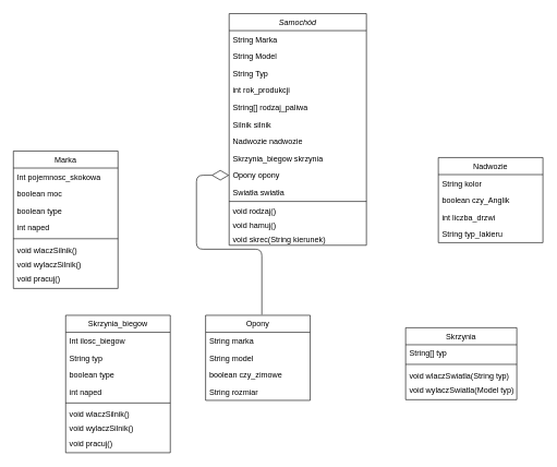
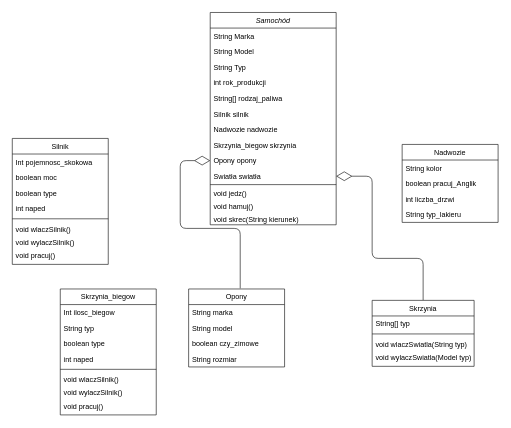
  <mxCell id="0" />
  <mxCell id="1" parent="0" />
  <mxCell id="2" value="Samochód" style="swimlane;fontStyle=2;align=center;verticalAlign=top;childLayout=stackLayout;horizontal=1;startSize=26;horizontalStack=0;resizeParent=1;resizeLast=0;collapsible=1;marginBottom=0;rounded=0;shadow=0;strokeWidth=1;" parent="1" vertex="1"><mxGeometry x="350" y="20" width="210" height="354" as="geometry"><mxRectangle x="290" y="110" width="160" height="26" as="alternateBounds" /></mxGeometry></mxCell>
  <mxCell id="3" value="String Marka" style="text;align=left;verticalAlign=top;spacingLeft=4;spacingRight=4;overflow=hidden;rotatable=0;points=[[0,0.5],[1,0.5]];portConstraint=eastwest;" parent="2" vertex="1"><mxGeometry y="26" width="210" height="26" as="geometry" /></mxCell>
  <mxCell id="4" value="String Model" style="text;align=left;verticalAlign=top;spacingLeft=4;spacingRight=4;overflow=hidden;rotatable=0;points=[[0,0.5],[1,0.5]];portConstraint=eastwest;rounded=0;shadow=0;html=0;" parent="2" vertex="1"><mxGeometry y="52" width="210" height="26" as="geometry" /></mxCell>
  <mxCell id="5" value="String Typ" style="text;align=left;verticalAlign=top;spacingLeft=4;spacingRight=4;overflow=hidden;rotatable=0;points=[[0,0.5],[1,0.5]];portConstraint=eastwest;rounded=0;shadow=0;html=0;" vertex="1" parent="2"><mxGeometry y="78" width="210" height="26" as="geometry" /></mxCell>
  <mxCell id="6" value="int rok_produkcji" style="text;align=left;verticalAlign=top;spacingLeft=4;spacingRight=4;overflow=hidden;rotatable=0;points=[[0,0.5],[1,0.5]];portConstraint=eastwest;rounded=0;shadow=0;html=0;" parent="2" vertex="1"><mxGeometry y="104" width="210" height="26" as="geometry" /></mxCell>
  <mxCell id="7" value="String[] rodzaj_paliwa" style="text;align=left;verticalAlign=top;spacingLeft=4;spacingRight=4;overflow=hidden;rotatable=0;points=[[0,0.5],[1,0.5]];portConstraint=eastwest;rounded=0;shadow=0;html=0;" vertex="1" parent="2"><mxGeometry y="130" width="210" height="26" as="geometry" /></mxCell>
  <mxCell id="8" value="Silnik silnik" style="text;align=left;verticalAlign=top;spacingLeft=4;spacingRight=4;overflow=hidden;rotatable=0;points=[[0,0.5],[1,0.5]];portConstraint=eastwest;rounded=0;shadow=0;html=0;" vertex="1" parent="2"><mxGeometry y="156" width="210" height="26" as="geometry" /></mxCell>
  <mxCell id="9" value="Nadwozie nadwozie" style="text;align=left;verticalAlign=top;spacingLeft=4;spacingRight=4;overflow=hidden;rotatable=0;points=[[0,0.5],[1,0.5]];portConstraint=eastwest;rounded=0;shadow=0;html=0;" vertex="1" parent="2"><mxGeometry y="182" width="210" height="26" as="geometry" /></mxCell>
  <mxCell id="10" value="Skrzynia_biegow skrzynia" style="text;align=left;verticalAlign=top;spacingLeft=4;spacingRight=4;overflow=hidden;rotatable=0;points=[[0,0.5],[1,0.5]];portConstraint=eastwest;rounded=0;shadow=0;html=0;" vertex="1" parent="2"><mxGeometry y="208" width="210" height="26" as="geometry" /></mxCell>
  <mxCell id="11" value="Opony opony" style="text;align=left;verticalAlign=top;spacingLeft=4;spacingRight=4;overflow=hidden;rotatable=0;points=[[0,0.5],[1,0.5]];portConstraint=eastwest;rounded=0;shadow=0;html=0;" vertex="1" parent="2"><mxGeometry y="234" width="210" height="26" as="geometry" /></mxCell>
  <mxCell id="12" value="Swiatła swiatła" style="text;align=left;verticalAlign=top;spacingLeft=4;spacingRight=4;overflow=hidden;rotatable=0;points=[[0,0.5],[1,0.5]];portConstraint=eastwest;rounded=0;shadow=0;html=0;" vertex="1" parent="2"><mxGeometry y="260" width="210" height="26" as="geometry" /></mxCell>
  <mxCell id="13" value="" style="line;html=1;strokeWidth=1;align=left;verticalAlign=middle;spacingTop=-1;spacingLeft=3;spacingRight=3;rotatable=0;labelPosition=right;points=[];portConstraint=eastwest;" parent="2" vertex="1"><mxGeometry y="286" width="210" height="2" as="geometry" /></mxCell>
- <mxCell id="14" value="void rodzaj()" style="text;align=left;verticalAlign=top;spacingLeft=4;spacingRight=4;overflow=hidden;rotatable=0;points=[[0,0.5],[1,0.5]];portConstraint=eastwest;fontStyle=0;" vertex="1" parent="2"><mxGeometry y="288" width="210" height="22" as="geometry" /></mxCell>
+ <mxCell id="14" value="void jedz()" style="text;align=left;verticalAlign=top;spacingLeft=4;spacingRight=4;overflow=hidden;rotatable=0;points=[[0,0.5],[1,0.5]];portConstraint=eastwest;fontStyle=0;" vertex="1" parent="2"><mxGeometry y="288" width="210" height="22" as="geometry" /></mxCell>
  <mxCell id="15" value="void hamuj()" style="text;align=left;verticalAlign=top;spacingLeft=4;spacingRight=4;overflow=hidden;rotatable=0;points=[[0,0.5],[1,0.5]];portConstraint=eastwest;fontStyle=0;" vertex="1" parent="2"><mxGeometry y="310" width="210" height="22" as="geometry" /></mxCell>
  <mxCell id="16" value="void skrec(String kierunek)" style="text;align=left;verticalAlign=top;spacingLeft=4;spacingRight=4;overflow=hidden;rotatable=0;points=[[0,0.5],[1,0.5]];portConstraint=eastwest;fontStyle=0;" vertex="1" parent="2"><mxGeometry y="332" width="210" height="22" as="geometry" /></mxCell>
- <mxCell id="17" value="Marka" style="swimlane;fontStyle=0;align=center;verticalAlign=top;childLayout=stackLayout;horizontal=1;startSize=26;horizontalStack=0;resizeParent=1;resizeLast=0;collapsible=1;marginBottom=0;rounded=0;shadow=0;strokeWidth=1;" parent="1" vertex="1"><mxGeometry x="20" y="230" width="160" height="210" as="geometry"><mxRectangle x="130" y="380" width="160" height="26" as="alternateBounds" /></mxGeometry></mxCell>
+ <mxCell id="17" value="Silnik" style="swimlane;fontStyle=0;align=center;verticalAlign=top;childLayout=stackLayout;horizontal=1;startSize=26;horizontalStack=0;resizeParent=1;resizeLast=0;collapsible=1;marginBottom=0;rounded=0;shadow=0;strokeWidth=1;" parent="1" vertex="1"><mxGeometry x="20" y="230" width="160" height="210" as="geometry"><mxRectangle x="130" y="380" width="160" height="26" as="alternateBounds" /></mxGeometry></mxCell>
  <mxCell id="18" value="Int pojemnosc_skokowa" style="text;align=left;verticalAlign=top;spacingLeft=4;spacingRight=4;overflow=hidden;rotatable=0;points=[[0,0.5],[1,0.5]];portConstraint=eastwest;" parent="17" vertex="1"><mxGeometry y="26" width="160" height="26" as="geometry" /></mxCell>
  <mxCell id="19" value="boolean moc" style="text;align=left;verticalAlign=top;spacingLeft=4;spacingRight=4;overflow=hidden;rotatable=0;points=[[0,0.5],[1,0.5]];portConstraint=eastwest;rounded=0;shadow=0;html=0;" parent="17" vertex="1"><mxGeometry y="52" width="160" height="26" as="geometry" /></mxCell>
  <mxCell id="20" value="boolean type" style="text;align=left;verticalAlign=top;spacingLeft=4;spacingRight=4;overflow=hidden;rotatable=0;points=[[0,0.5],[1,0.5]];portConstraint=eastwest;rounded=0;shadow=0;html=0;" vertex="1" parent="17"><mxGeometry y="78" width="160" height="26" as="geometry" /></mxCell>
  <mxCell id="21" value="int naped" style="text;align=left;verticalAlign=top;spacingLeft=4;spacingRight=4;overflow=hidden;rotatable=0;points=[[0,0.5],[1,0.5]];portConstraint=eastwest;rounded=0;shadow=0;html=0;" vertex="1" parent="17"><mxGeometry y="104" width="160" height="26" as="geometry" /></mxCell>
  <mxCell id="22" value="" style="line;html=1;strokeWidth=1;align=left;verticalAlign=middle;spacingTop=-1;spacingLeft=3;spacingRight=3;rotatable=0;labelPosition=right;points=[];portConstraint=eastwest;" parent="17" vertex="1"><mxGeometry y="130" width="160" height="8" as="geometry" /></mxCell>
  <mxCell id="23" value="void wlaczSilnik()" style="text;align=left;verticalAlign=top;spacingLeft=4;spacingRight=4;overflow=hidden;rotatable=0;points=[[0,0.5],[1,0.5]];portConstraint=eastwest;fontStyle=0;" parent="17" vertex="1"><mxGeometry y="138" width="160" height="22" as="geometry" /></mxCell>
  <mxCell id="24" value="void wylaczSilnik()" style="text;align=left;verticalAlign=top;spacingLeft=4;spacingRight=4;overflow=hidden;rotatable=0;points=[[0,0.5],[1,0.5]];portConstraint=eastwest;fontStyle=0" vertex="1" parent="17"><mxGeometry y="160" width="160" height="22" as="geometry" /></mxCell>
  <mxCell id="25" value="void pracuj()" style="text;align=left;verticalAlign=top;spacingLeft=4;spacingRight=4;overflow=hidden;rotatable=0;points=[[0,0.5],[1,0.5]];portConstraint=eastwest;fontStyle=0" vertex="1" parent="17"><mxGeometry y="182" width="160" height="22" as="geometry" /></mxCell>
  <mxCell id="26" value="Skrzynia_biegow" style="swimlane;fontStyle=0;align=center;verticalAlign=top;childLayout=stackLayout;horizontal=1;startSize=26;horizontalStack=0;resizeParent=1;resizeLast=0;collapsible=1;marginBottom=0;rounded=0;shadow=0;strokeWidth=1;" vertex="1" parent="1"><mxGeometry x="100" y="481" width="160" height="210" as="geometry"><mxRectangle x="130" y="380" width="160" height="26" as="alternateBounds" /></mxGeometry></mxCell>
  <mxCell id="27" value="Int ilosc_biegow" style="text;align=left;verticalAlign=top;spacingLeft=4;spacingRight=4;overflow=hidden;rotatable=0;points=[[0,0.5],[1,0.5]];portConstraint=eastwest;" vertex="1" parent="26"><mxGeometry y="26" width="160" height="26" as="geometry" /></mxCell>
  <mxCell id="28" value="String typ" style="text;align=left;verticalAlign=top;spacingLeft=4;spacingRight=4;overflow=hidden;rotatable=0;points=[[0,0.5],[1,0.5]];portConstraint=eastwest;rounded=0;shadow=0;html=0;" vertex="1" parent="26"><mxGeometry y="52" width="160" height="26" as="geometry" /></mxCell>
  <mxCell id="29" value="boolean type" style="text;align=left;verticalAlign=top;spacingLeft=4;spacingRight=4;overflow=hidden;rotatable=0;points=[[0,0.5],[1,0.5]];portConstraint=eastwest;rounded=0;shadow=0;html=0;" vertex="1" parent="26"><mxGeometry y="78" width="160" height="26" as="geometry" /></mxCell>
  <mxCell id="30" value="int naped" style="text;align=left;verticalAlign=top;spacingLeft=4;spacingRight=4;overflow=hidden;rotatable=0;points=[[0,0.5],[1,0.5]];portConstraint=eastwest;rounded=0;shadow=0;html=0;" vertex="1" parent="26"><mxGeometry y="104" width="160" height="26" as="geometry" /></mxCell>
  <mxCell id="31" value="" style="line;html=1;strokeWidth=1;align=left;verticalAlign=middle;spacingTop=-1;spacingLeft=3;spacingRight=3;rotatable=0;labelPosition=right;points=[];portConstraint=eastwest;" vertex="1" parent="26"><mxGeometry y="130" width="160" height="8" as="geometry" /></mxCell>
  <mxCell id="32" value="void wlaczSilnik()" style="text;align=left;verticalAlign=top;spacingLeft=4;spacingRight=4;overflow=hidden;rotatable=0;points=[[0,0.5],[1,0.5]];portConstraint=eastwest;fontStyle=0;" vertex="1" parent="26"><mxGeometry y="138" width="160" height="22" as="geometry" /></mxCell>
  <mxCell id="33" value="void wylaczSilnik()" style="text;align=left;verticalAlign=top;spacingLeft=4;spacingRight=4;overflow=hidden;rotatable=0;points=[[0,0.5],[1,0.5]];portConstraint=eastwest;fontStyle=0" vertex="1" parent="26"><mxGeometry y="160" width="160" height="22" as="geometry" /></mxCell>
  <mxCell id="34" value="void pracuj()" style="text;align=left;verticalAlign=top;spacingLeft=4;spacingRight=4;overflow=hidden;rotatable=0;points=[[0,0.5],[1,0.5]];portConstraint=eastwest;fontStyle=0" vertex="1" parent="26"><mxGeometry y="182" width="160" height="22" as="geometry" /></mxCell>
  <mxCell id="35" value="Opony" style="swimlane;fontStyle=0;align=center;verticalAlign=top;childLayout=stackLayout;horizontal=1;startSize=26;horizontalStack=0;resizeParent=1;resizeLast=0;collapsible=1;marginBottom=0;rounded=0;shadow=0;strokeWidth=1;" vertex="1" parent="1"><mxGeometry x="314" y="481" width="160" height="130" as="geometry"><mxRectangle x="130" y="380" width="160" height="26" as="alternateBounds" /></mxGeometry></mxCell>
  <mxCell id="36" value="String marka" style="text;align=left;verticalAlign=top;spacingLeft=4;spacingRight=4;overflow=hidden;rotatable=0;points=[[0,0.5],[1,0.5]];portConstraint=eastwest;" vertex="1" parent="35"><mxGeometry y="26" width="160" height="26" as="geometry" /></mxCell>
  <mxCell id="37" value="String model" style="text;align=left;verticalAlign=top;spacingLeft=4;spacingRight=4;overflow=hidden;rotatable=0;points=[[0,0.5],[1,0.5]];portConstraint=eastwest;rounded=0;shadow=0;html=0;" vertex="1" parent="35"><mxGeometry y="52" width="160" height="26" as="geometry" /></mxCell>
  <mxCell id="38" value="boolean czy_zimowe" style="text;align=left;verticalAlign=top;spacingLeft=4;spacingRight=4;overflow=hidden;rotatable=0;points=[[0,0.5],[1,0.5]];portConstraint=eastwest;rounded=0;shadow=0;html=0;" vertex="1" parent="35"><mxGeometry y="78" width="160" height="26" as="geometry" /></mxCell>
  <mxCell id="39" value="String rozmiar" style="text;align=left;verticalAlign=top;spacingLeft=4;spacingRight=4;overflow=hidden;rotatable=0;points=[[0,0.5],[1,0.5]];portConstraint=eastwest;rounded=0;shadow=0;html=0;" vertex="1" parent="35"><mxGeometry y="104" width="160" height="26" as="geometry" /></mxCell>
  <mxCell id="40" value="" style="endArrow=diamondThin;endFill=0;endSize=24;html=1;entryX=0;entryY=0.5;entryDx=0;entryDy=0;" edge="1" parent="1" target="11"><mxGeometry width="160" relative="1" as="geometry"><mxPoint x="400" y="480" as="sourcePoint" /><mxPoint x="360" y="251" as="targetPoint" /><Array as="points"><mxPoint x="400" y="380" /><mxPoint x="300" y="380" /><mxPoint x="300" y="267" /></Array></mxGeometry></mxCell>
  <mxCell id="41" value="Nadwozie" style="swimlane;fontStyle=0;align=center;verticalAlign=top;childLayout=stackLayout;horizontal=1;startSize=26;horizontalStack=0;resizeParent=1;resizeLast=0;collapsible=1;marginBottom=0;rounded=0;shadow=0;strokeWidth=1;" vertex="1" parent="1"><mxGeometry x="670" y="240" width="160" height="130" as="geometry"><mxRectangle x="130" y="380" width="160" height="26" as="alternateBounds" /></mxGeometry></mxCell>
  <mxCell id="42" value="String kolor" style="text;align=left;verticalAlign=top;spacingLeft=4;spacingRight=4;overflow=hidden;rotatable=0;points=[[0,0.5],[1,0.5]];portConstraint=eastwest;" vertex="1" parent="41"><mxGeometry y="26" width="160" height="26" as="geometry" /></mxCell>
- <mxCell id="43" value="boolean czy_Anglik" style="text;align=left;verticalAlign=top;spacingLeft=4;spacingRight=4;overflow=hidden;rotatable=0;points=[[0,0.5],[1,0.5]];portConstraint=eastwest;rounded=0;shadow=0;html=0;" vertex="1" parent="41"><mxGeometry y="52" width="160" height="26" as="geometry" /></mxCell>
+ <mxCell id="43" value="boolean pracuj_Anglik" style="text;align=left;verticalAlign=top;spacingLeft=4;spacingRight=4;overflow=hidden;rotatable=0;points=[[0,0.5],[1,0.5]];portConstraint=eastwest;rounded=0;shadow=0;html=0;" vertex="1" parent="41"><mxGeometry y="52" width="160" height="26" as="geometry" /></mxCell>
  <mxCell id="44" value="int liczba_drzwi" style="text;align=left;verticalAlign=top;spacingLeft=4;spacingRight=4;overflow=hidden;rotatable=0;points=[[0,0.5],[1,0.5]];portConstraint=eastwest;rounded=0;shadow=0;html=0;" vertex="1" parent="41"><mxGeometry y="78" width="160" height="26" as="geometry" /></mxCell>
  <mxCell id="45" value="String typ_lakieru" style="text;align=left;verticalAlign=top;spacingLeft=4;spacingRight=4;overflow=hidden;rotatable=0;points=[[0,0.5],[1,0.5]];portConstraint=eastwest;rounded=0;shadow=0;html=0;" vertex="1" parent="41"><mxGeometry y="104" width="160" height="26" as="geometry" /></mxCell>
+ <mxCell id="46" value="" style="endArrow=diamondThin;endFill=0;endSize=24;html=1;entryX=1;entryY=0.5;entryDx=0;entryDy=0;exitX=0.5;exitY=0;exitDx=0;exitDy=0;" edge="1" parent="1" source="47" target="12"><mxGeometry width="160" relative="1" as="geometry"><mxPoint x="700" y="500" as="sourcePoint" /><mxPoint x="510" y="430" as="targetPoint" /><Array as="points"><mxPoint x="705" y="430" /><mxPoint x="620" y="430" /><mxPoint x="620" y="293" /></Array></mxGeometry></mxCell>
  <mxCell id="47" value="Skrzynia" style="swimlane;fontStyle=0;align=center;verticalAlign=top;childLayout=stackLayout;horizontal=1;startSize=26;horizontalStack=0;resizeParent=1;resizeLast=0;collapsible=1;marginBottom=0;rounded=0;shadow=0;strokeWidth=1;" vertex="1" parent="1"><mxGeometry x="620" y="500" width="170" height="110" as="geometry"><mxRectangle x="130" y="380" width="160" height="26" as="alternateBounds" /></mxGeometry></mxCell>
  <mxCell id="48" value="String[] typ" style="text;align=left;verticalAlign=top;spacingLeft=4;spacingRight=4;overflow=hidden;rotatable=0;points=[[0,0.5],[1,0.5]];portConstraint=eastwest;rounded=0;shadow=0;html=0;" vertex="1" parent="47"><mxGeometry y="26" width="170" height="26" as="geometry" /></mxCell>
  <mxCell id="49" value="" style="line;html=1;strokeWidth=1;align=left;verticalAlign=middle;spacingTop=-1;spacingLeft=3;spacingRight=3;rotatable=0;labelPosition=right;points=[];portConstraint=eastwest;" vertex="1" parent="47"><mxGeometry y="52" width="170" height="8" as="geometry" /></mxCell>
  <mxCell id="50" value="void wlaczSwiatla(String typ)" style="text;align=left;verticalAlign=top;spacingLeft=4;spacingRight=4;overflow=hidden;rotatable=0;points=[[0,0.5],[1,0.5]];portConstraint=eastwest;fontStyle=0;" vertex="1" parent="47"><mxGeometry y="60" width="170" height="22" as="geometry" /></mxCell>
  <mxCell id="51" value="void wylaczSwiatla(Model typ)" style="text;align=left;verticalAlign=top;spacingLeft=4;spacingRight=4;overflow=hidden;rotatable=0;points=[[0,0.5],[1,0.5]];portConstraint=eastwest;fontStyle=0" vertex="1" parent="47"><mxGeometry y="82" width="170" height="22" as="geometry" /></mxCell>
